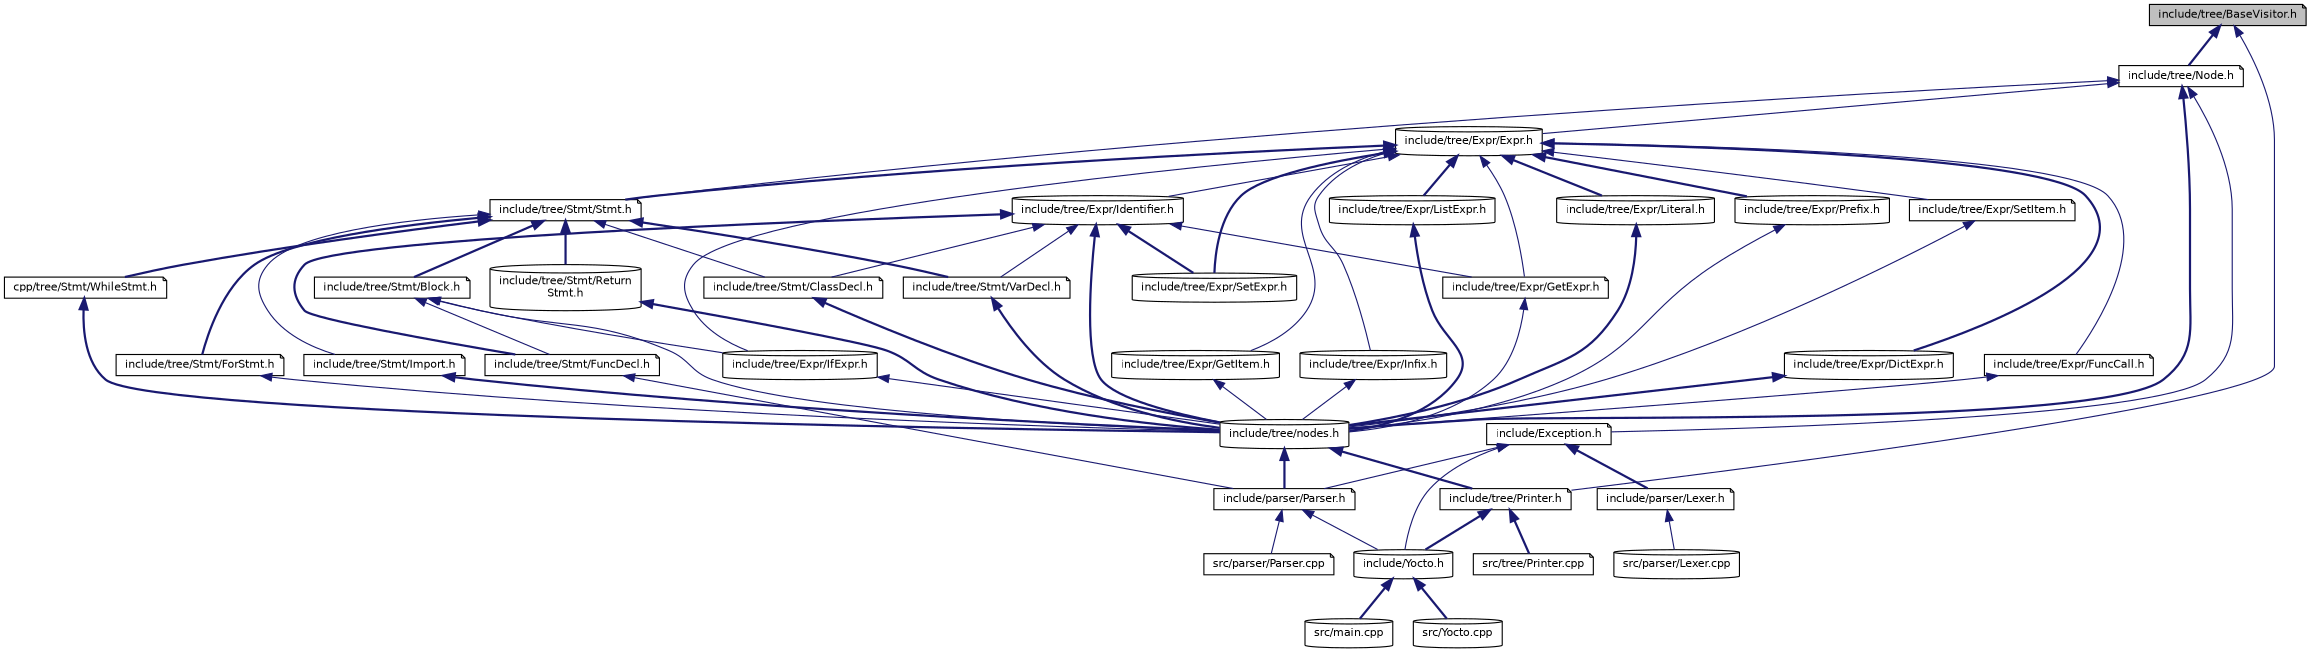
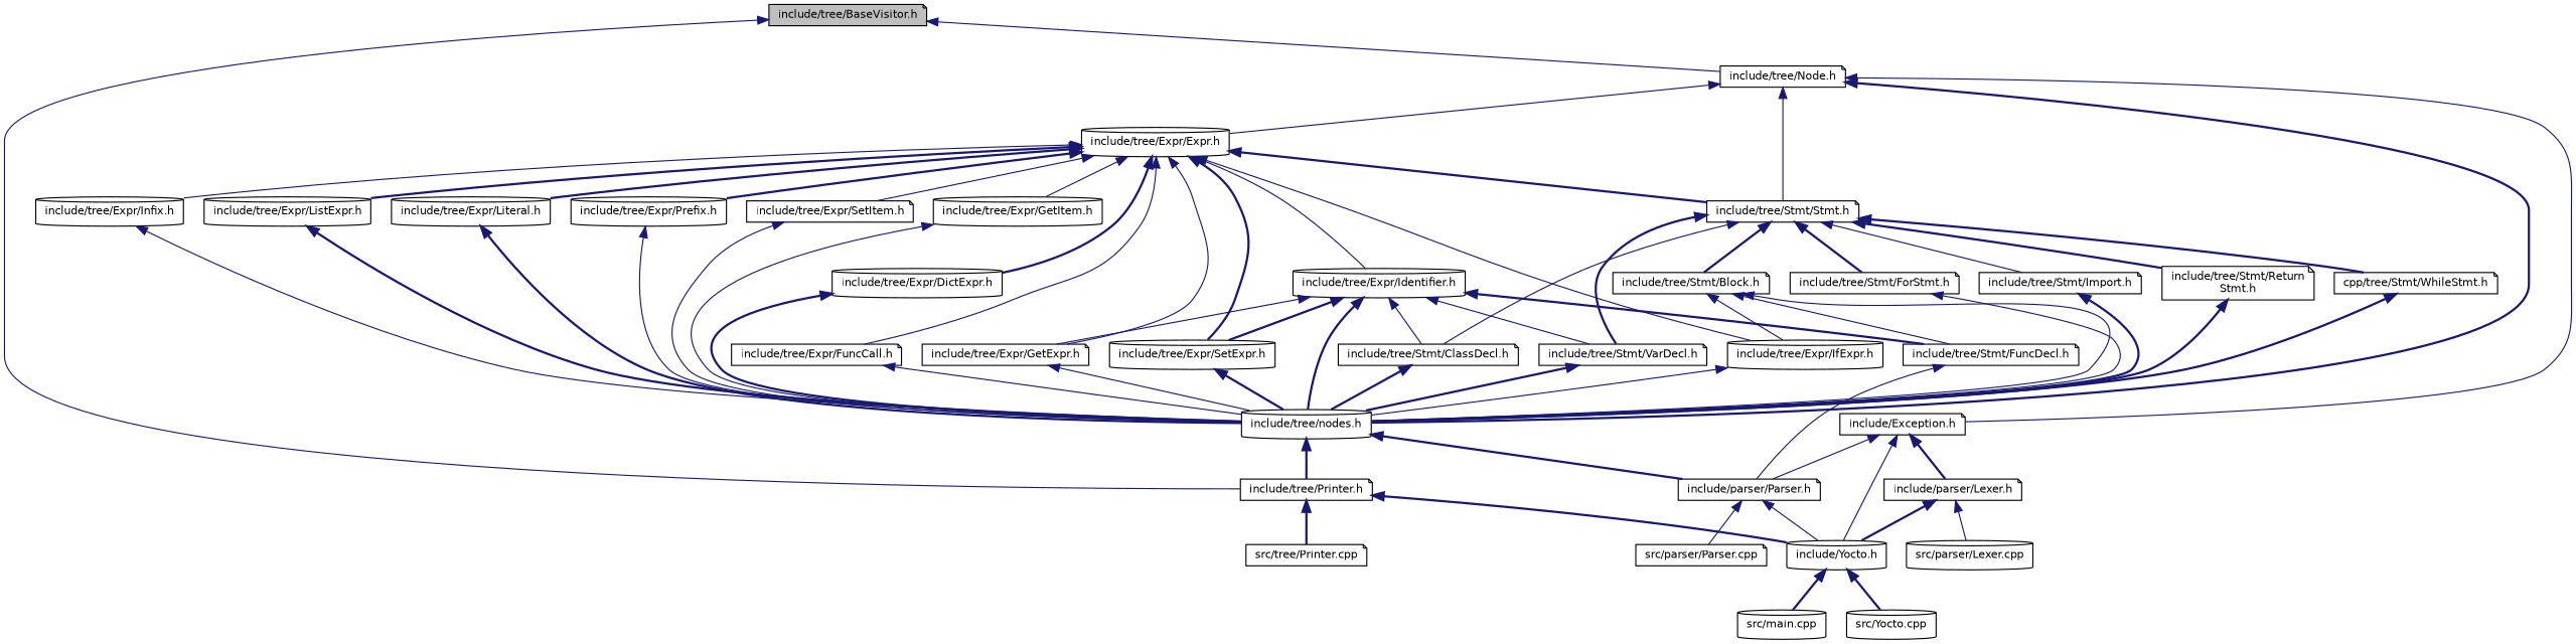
  digraph {
    node [color=black fillcolor=white fontname=Helvetica fontsize=10 shape=note style=filled]
    edge [color=midnightblue dir=back fontname=Helvetica fontsize=10 labelfontname=Helvetica labelfontsize=10 style=solid]
    n1 [fillcolor=grey75 fontcolor=black height=0.2 label="include/tree/BaseVisitor.h" width=0.4]
    n2 [height=0.2 label="include/tree/Node.h" width=0.4]
    n3 [height=0.2 label="include/tree/Printer.h" width=0.4]
    n4 [height=0.2 label="include/Exception.h" width=0.4]
    n5 [height=0.2 label="include/tree/Expr/Expr.h" shape=cylinder width=0.4]
    n6 [height=0.2 label="include/tree/nodes.h" shape=cylinder width=0.4]
    n7 [height=0.2 label="include/tree/Stmt/Stmt.h" width=0.4]
    n8 [height=0.2 label="include/Yocto.h" shape=cylinder width=0.4]
    n9 [height=0.2 label="src/tree/Printer.cpp" width=0.4]
    n10 [height=0.2 label="include/parser/Lexer.h" width=0.4]
    n11 [height=0.2 label="include/parser/Parser.h" width=0.4]
    n12 [height=0.2 label="include/tree/Expr/DictExpr.h" shape=cylinder width=0.4]
    n13 [height=0.2 label="include/tree/Expr/FuncCall.h" width=0.4]
    n14 [height=0.2 label="include/tree/Expr/GetExpr.h" width=0.4]
    n15 [height=0.2 label="include/tree/Expr/GetItem.h" shape=cylinder width=0.4]
    n16 [height=0.2 label="include/tree/Expr/Identifier.h" shape=cylinder width=0.4]
    n17 [height=0.2 label="include/tree/Expr/SetExpr.h" shape=cylinder width=0.4]
    n18 [height=0.2 label="include/tree/Expr/IfExpr.h" shape=cylinder width=0.4]
    n19 [height=0.2 label="include/tree/Expr/Infix.h" shape=cylinder width=0.4]
    n20 [height=0.2 label="include/tree/Expr/ListExpr.h" shape=cylinder width=0.4]
    n21 [height=0.2 label="include/tree/Expr/Literal.h" shape=cylinder width=0.4]
    n22 [height=0.2 label="include/tree/Expr/Prefix.h" shape=cylinder width=0.4]
    n23 [height=0.2 label="include/tree/Expr/SetItem.h" width=0.4]
    n24 [height=0.2 label="include/tree/Stmt/ClassDecl.h" width=0.4]
    n25 [height=0.2 label="include/tree/Stmt/VarDecl.h" width=0.4]
    n26 [height=0.2 label="include/tree/Stmt/Block.h" width=0.4]
    n27 [height=0.2 label="include/tree/Stmt/ForStmt.h" width=0.4]
    n28 [height=0.2 label="include/tree/Stmt/Import.h" width=0.4]
-   n29 [height=0.2 label="include/tree/Stmt/Return\lStmt.h" shape=cylinder width=0.4]
+   n29 [height=0.2 label="include/tree/Stmt/Return\lStmt.h" width=0.4]
    n30 [height=0.2 label="cpp/tree/Stmt/WhileStmt.h" width=0.4]
    n31 [height=0.2 label="src/parser/Lexer.cpp" shape=cylinder width=0.4]
    n32 [height=0.2 label="src/main.cpp" shape=cylinder width=0.4]
    n33 [height=0.2 label="src/Yocto.cpp" shape=cylinder width=0.4]
    n34 [height=0.2 label="src/parser/Parser.cpp" width=0.4]
    n35 [height=0.2 label="include/tree/Stmt/FuncDecl.h" width=0.4]
-   n1 -> n2 [style=bold]
+   n1 -> n2
    n1 -> n3
    n2 -> n4
    n2 -> n5
    n2 -> n6 [style=bold]
    n2 -> n7
    n3 -> n8 [style=bold]
    n3 -> n9 [style=bold]
    n4 -> n8
    n4 -> n10 [style=bold]
    n4 -> n11
    n5 -> n7 [style=bold]
    n5 -> n12 [style=bold]
    n5 -> n13
    n5 -> n14
    n5 -> n15
    n5 -> n16
    n5 -> n17 [style=bold]
    n5 -> n18
    n5 -> n19
    n5 -> n20 [style=bold]
    n5 -> n21 [style=bold]
    n5 -> n22 [style=bold]
    n5 -> n23
    n6 -> n3 [style=bold]
    n6 -> n11 [style=bold]
    n7 -> n24
    n7 -> n25 [style=bold]
    n7 -> n26 [style=bold]
    n7 -> n27 [style=bold]
    n7 -> n28
    n7 -> n29 [style=bold]
    n7 -> n30 [style=bold]
    n8 -> n32 [style=bold]
    n8 -> n33 [style=bold]
+   n10 -> n8 [style=bold]
    n10 -> n31
    n11 -> n8
    n11 -> n34
    n12 -> n6 [style=bold]
    n13 -> n6
    n14 -> n6
    n15 -> n6
    n16 -> n6 [style=bold]
    n16 -> n14
    n16 -> n17 [style=bold]
    n16 -> n24
    n16 -> n25
    n16 -> n35 [style=bold]
+   n17 -> n6 [style=bold]
    n18 -> n6
    n19 -> n6
    n20 -> n6 [style=bold]
    n21 -> n6 [style=bold]
    n22 -> n6
    n23 -> n6
    n24 -> n6 [style=bold]
    n25 -> n6 [style=bold]
    n26 -> n6
    n26 -> n18
    n26 -> n35
    n27 -> n6
    n28 -> n6 [style=bold]
    n29 -> n6 [style=bold]
    n30 -> n6 [style=bold]
    n35 -> n11
  }
